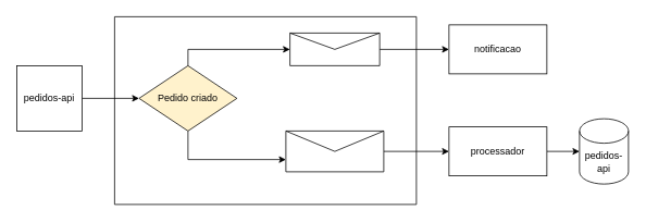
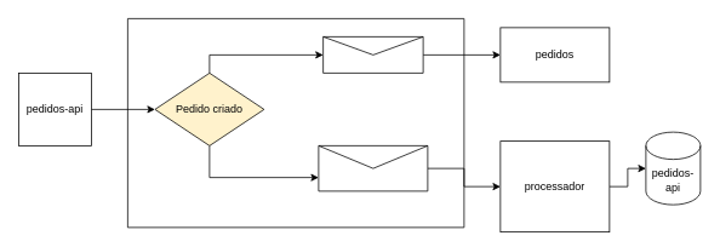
  <mxCell id="0" />
  <mxCell id="1" parent="0" />
  <mxCell id="2" value="" style="edgeStyle=orthogonalEdgeStyle;rounded=0;orthogonalLoop=1;jettySize=auto;html=1;" edge="1" parent="1" source="3" target="11"><mxGeometry relative="1" as="geometry" /></mxCell>
  <mxCell id="3" value="pedidos-api" style="whiteSpace=wrap;html=1;aspect=fixed;" vertex="1" parent="1"><mxGeometry x="20" y="80" width="80" height="80" as="geometry" /></mxCell>
  <mxCell id="4" value="" style="edgeStyle=orthogonalEdgeStyle;rounded=0;orthogonalLoop=1;jettySize=auto;html=1;" edge="1" parent="1" source="14" target="8"><mxGeometry relative="1" as="geometry"><mxPoint x="510" y="180" as="sourcePoint" /></mxGeometry></mxCell>
  <mxCell id="5" value="" style="edgeStyle=orthogonalEdgeStyle;rounded=0;orthogonalLoop=1;jettySize=auto;html=1;exitX=1;exitY=0.5;exitDx=0;exitDy=0;" edge="1" parent="1" source="12" target="6"><mxGeometry relative="1" as="geometry"><mxPoint x="510" y="60" as="sourcePoint" /></mxGeometry></mxCell>
- <mxCell id="6" value="notificacao" style="whiteSpace=wrap;html=1;" vertex="1" parent="1"><mxGeometry x="550" y="30" width="120" height="60" as="geometry" /></mxCell>
+ <mxCell id="6" value="pedidos" style="whiteSpace=wrap;html=1;" vertex="1" parent="1"><mxGeometry x="550" y="30" width="120" height="60" as="geometry" /></mxCell>
  <mxCell id="7" value="" style="edgeStyle=orthogonalEdgeStyle;rounded=0;orthogonalLoop=1;jettySize=auto;html=1;" edge="1" parent="1" source="8" target="15"><mxGeometry relative="1" as="geometry" /></mxCell>
- <mxCell id="8" value="processador" style="whiteSpace=wrap;html=1;" vertex="1" parent="1"><mxGeometry x="550" y="155" width="120" height="60" as="geometry" /></mxCell>
+ <mxCell id="8" value="processador" style="whiteSpace=wrap;html=1;" vertex="1" parent="1"><mxGeometry x="550" y="155" width="120" height="100" as="geometry" /></mxCell>
  <mxCell id="9" value="" style="swimlane;startSize=0;" vertex="1" parent="1"><mxGeometry x="140" y="20" width="370" height="230" as="geometry" /></mxCell>
  <mxCell id="10" value="" style="edgeStyle=orthogonalEdgeStyle;rounded=0;orthogonalLoop=1;jettySize=auto;html=1;entryX=0;entryY=0.7;entryDx=0;entryDy=0;" edge="1" parent="9" source="11" target="14"><mxGeometry relative="1" as="geometry"><mxPoint x="90" y="230" as="targetPoint" /><Array as="points"><mxPoint x="90" y="175" /></Array></mxGeometry></mxCell>
  <mxCell id="11" value="Pedido criado" style="rhombus;whiteSpace=wrap;html=1;fillColor=#fff2cc;" vertex="1" parent="9"><mxGeometry x="30" y="60" width="120" height="80" as="geometry" /></mxCell>
  <mxCell id="12" value="" style="shape=message;html=1;html=1;outlineConnect=0;labelPosition=center;verticalLabelPosition=bottom;align=center;verticalAlign=top;" vertex="1" parent="9"><mxGeometry x="215" y="20" width="110" height="40" as="geometry" /></mxCell>
  <mxCell id="13" value="" style="edgeStyle=orthogonalEdgeStyle;rounded=0;orthogonalLoop=1;jettySize=auto;html=1;entryX=0;entryY=0.5;entryDx=0;entryDy=0;" edge="1" parent="9" source="11" target="12"><mxGeometry relative="1" as="geometry"><mxPoint x="210" y="40" as="targetPoint" /><Array as="points"><mxPoint x="90" y="40" /></Array></mxGeometry></mxCell>
  <mxCell id="14" value="" style="shape=message;html=1;html=1;outlineConnect=0;labelPosition=center;verticalLabelPosition=bottom;align=center;verticalAlign=top;" vertex="1" parent="9"><mxGeometry x="210" y="140" width="120" height="50" as="geometry" /></mxCell>
  <mxCell id="15" value="pedidos-api" style="shape=cylinder3;whiteSpace=wrap;html=1;boundedLbl=1;backgroundOutline=1;size=15;" vertex="1" parent="1"><mxGeometry x="710" y="145" width="60" height="80" as="geometry" /></mxCell>
